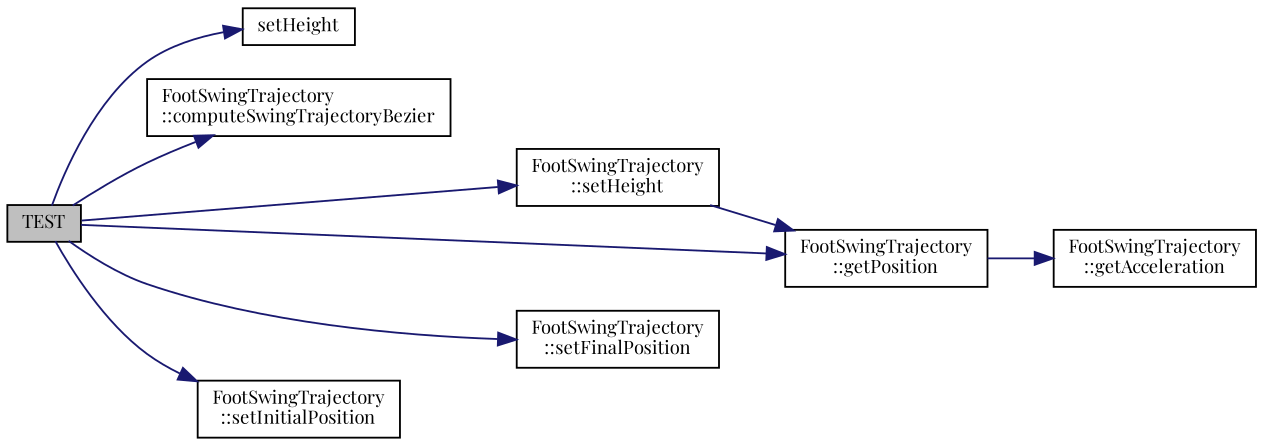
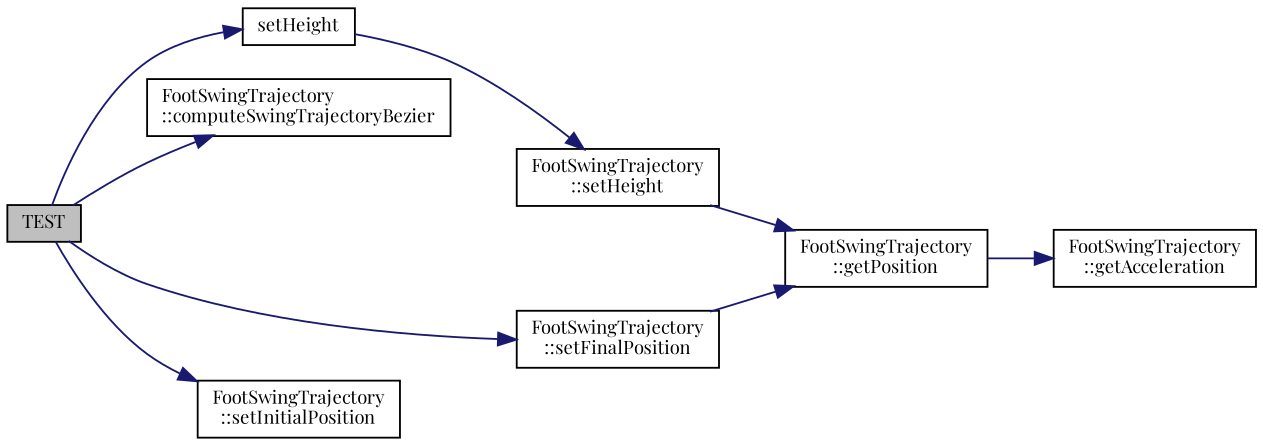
  digraph {
    fontname="Playfair Display"
    rankdir=LR
    node [color=black fillcolor=white fontname="Playfair Display" fontsize=10 shape=record style=filled]
    edge [color=midnightblue fontname="Playfair Display" fontsize=10 labelfontname=FreeSans labelfontsize=10 style=solid]
    n1 [fillcolor=grey75 fontcolor=black height=0.2 label=TEST width=0.4]
    n2 [height=0.2 label=setHeight width=0.4]
    n3 [height=0.2 label="FootSwingTrajectory\l::computeSwingTrajectoryBezier" width=0.4]
    n4 [height=0.2 label="FootSwingTrajectory\l::getPosition" width=0.4]
    n5 [height=0.2 label="FootSwingTrajectory\l::setFinalPosition" width=0.4]
    n6 [height=0.2 label="FootSwingTrajectory\l::setHeight" width=0.4]
    n7 [height=0.2 label="FootSwingTrajectory\l::setInitialPosition" width=0.4]
    n8 [height=0.2 label="FootSwingTrajectory\l::getAcceleration" width=0.4]
    n1 -> n2
    n1 -> n3
-   n1 -> n4
+   n5 -> n4
    n1 -> n5
-   n1 -> n6
+   n2 -> n6
    n1 -> n7
    n4 -> n8
    n6 -> n4
  }
